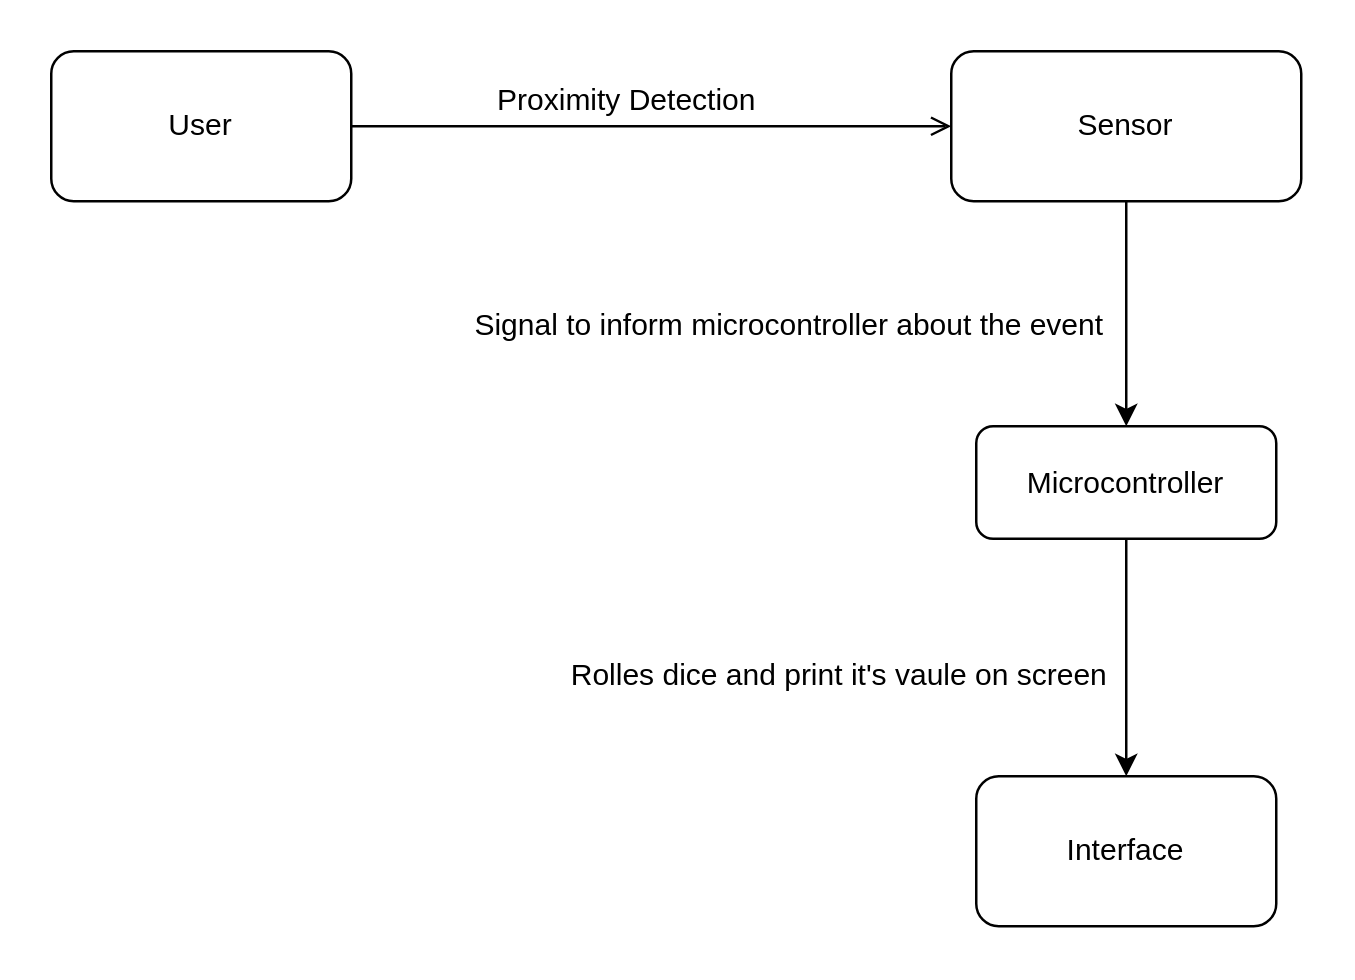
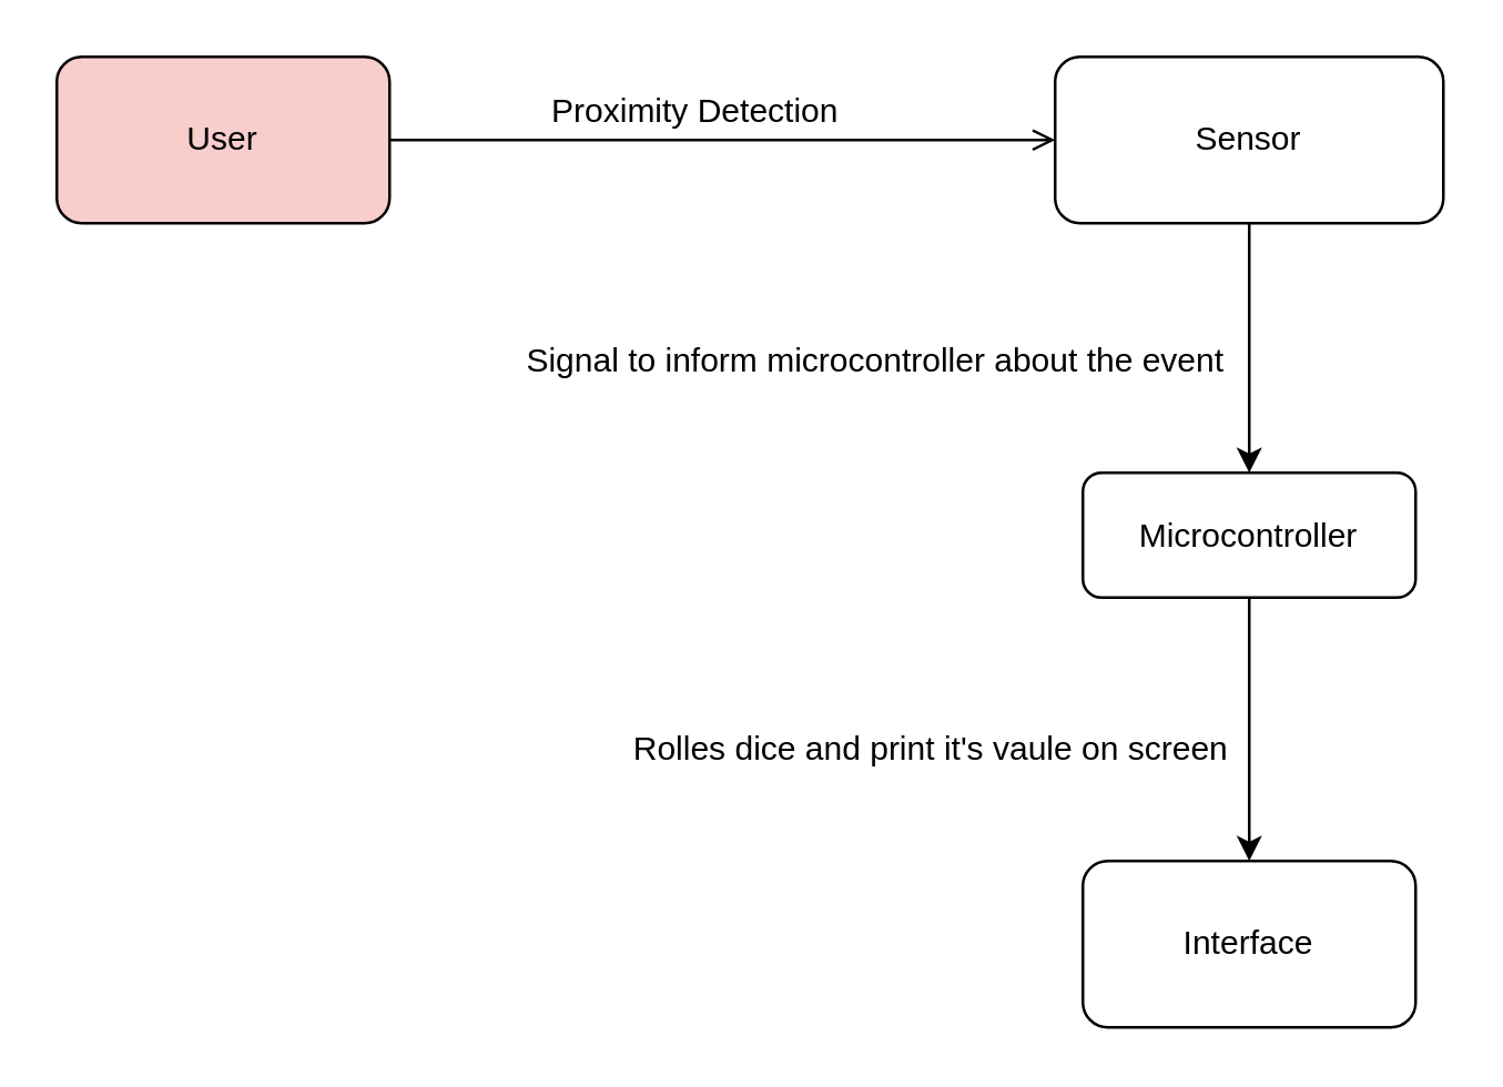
  <mxCell id="0" />
  <mxCell id="1" parent="0" />
- <mxCell id="2" value="User" style="rounded=1;whiteSpace=wrap;html=1;" vertex="1" parent="1"><mxGeometry x="20" y="20" width="120" height="60" as="geometry" /></mxCell>
+ <mxCell id="2" value="User" style="rounded=1;whiteSpace=wrap;html=1;fillColor=#f8cecc;" vertex="1" parent="1"><mxGeometry x="20" y="20" width="120" height="60" as="geometry" /></mxCell>
  <mxCell id="3" value="Sensor" style="rounded=1;whiteSpace=wrap;html=1;" vertex="1" parent="1"><mxGeometry x="380" y="20" width="140" height="60" as="geometry" /></mxCell>
  <mxCell id="4" value="Microcontroller" style="rounded=1;whiteSpace=wrap;html=1;" vertex="1" parent="1"><mxGeometry x="390" y="170" width="120" height="45" as="geometry" /></mxCell>
  <mxCell id="5" value="Interface" style="rounded=1;whiteSpace=wrap;html=1;" vertex="1" parent="1"><mxGeometry x="390" y="310" width="120" height="60" as="geometry" /></mxCell>
  <mxCell id="6" value="" style="endArrow=open;html=1;rounded=0;entryX=0;entryY=0.5;entryDx=0;entryDy=0;exitX=1;exitY=0.5;exitDx=0;exitDy=0;" edge="1" parent="1" source="2" target="3"><mxGeometry width="50" height="50" relative="1" as="geometry"><mxPoint x="240" y="50" as="sourcePoint" /><mxPoint x="290" y="0" as="targetPoint" /></mxGeometry></mxCell>
  <mxCell id="7" value="Proximity Detection" style="text;html=1;align=center;verticalAlign=middle;resizable=0;points=[];autosize=1;strokeColor=none;fillColor=none;" vertex="1" parent="1"><mxGeometry x="190" y="30" width="120" height="20" as="geometry" /></mxCell>
  <mxCell id="8" value="Signal to inform microcontroller about the event" style="text;html=1;align=center;verticalAlign=middle;resizable=0;points=[];autosize=1;strokeColor=none;fillColor=none;" vertex="1" parent="1"><mxGeometry x="180" y="120" width="270" height="20" as="geometry" /></mxCell>
  <mxCell id="9" value="" style="endArrow=classic;html=1;rounded=0;entryX=0.5;entryY=0;entryDx=0;entryDy=0;exitX=0.5;exitY=1;exitDx=0;exitDy=0;" edge="1" parent="1" source="4" target="5"><mxGeometry width="50" height="50" relative="1" as="geometry"><mxPoint x="-187" y="560" as="sourcePoint" /><mxPoint x="-137" y="510" as="targetPoint" /></mxGeometry></mxCell>
  <mxCell id="10" value="Rolles dice and print it's vaule on screen" style="text;html=1;align=center;verticalAlign=middle;resizable=0;points=[];autosize=1;strokeColor=none;fillColor=none;" vertex="1" parent="1"><mxGeometry x="220" y="260" width="230" height="20" as="geometry" /></mxCell>
  <mxCell id="11" value="" style="endArrow=classic;html=1;rounded=0;exitX=0.5;exitY=1;exitDx=0;exitDy=0;entryX=0.5;entryY=0;entryDx=0;entryDy=0;" edge="1" parent="1" source="3" target="4"><mxGeometry width="50" height="50" relative="1" as="geometry"><mxPoint x="330" y="360" as="sourcePoint" /><mxPoint x="380" y="310" as="targetPoint" /></mxGeometry></mxCell>
